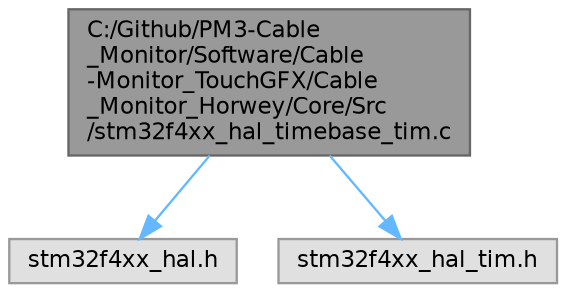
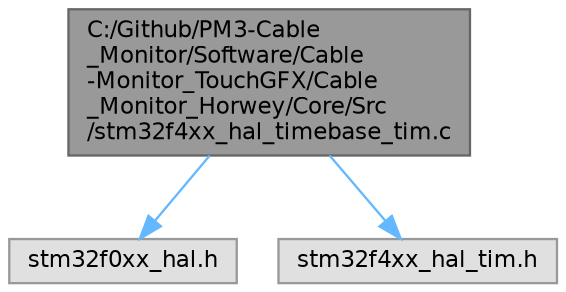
  digraph {
    node [color=grey60 fillcolor="#E0E0E0" fontname=Helvetica fontsize=10 shape=box style=filled]
    edge [color=steelblue1 fontname=Helvetica fontsize=10 labelfontname=Helvetica labelfontsize=10 style=solid]
    n1 [color=gray40 fillcolor=grey60 fontcolor=black height=0.2 label="C:/Github/PM3-Cable\l_Monitor/Software/Cable\l-Monitor_TouchGFX/Cable\l_Monitor_Horwey/Core/Src\l/stm32f4xx_hal_timebase_tim.c" width=0.4]
-   n2 [height=0.2 label="stm32f4xx_hal.h" width=0.4]
+   n2 [height=0.2 label="stm32f0xx_hal.h" width=0.4]
    n3 [height=0.2 label="stm32f4xx_hal_tim.h" width=0.4]
    n1 -> n2
    n1 -> n3
  }
